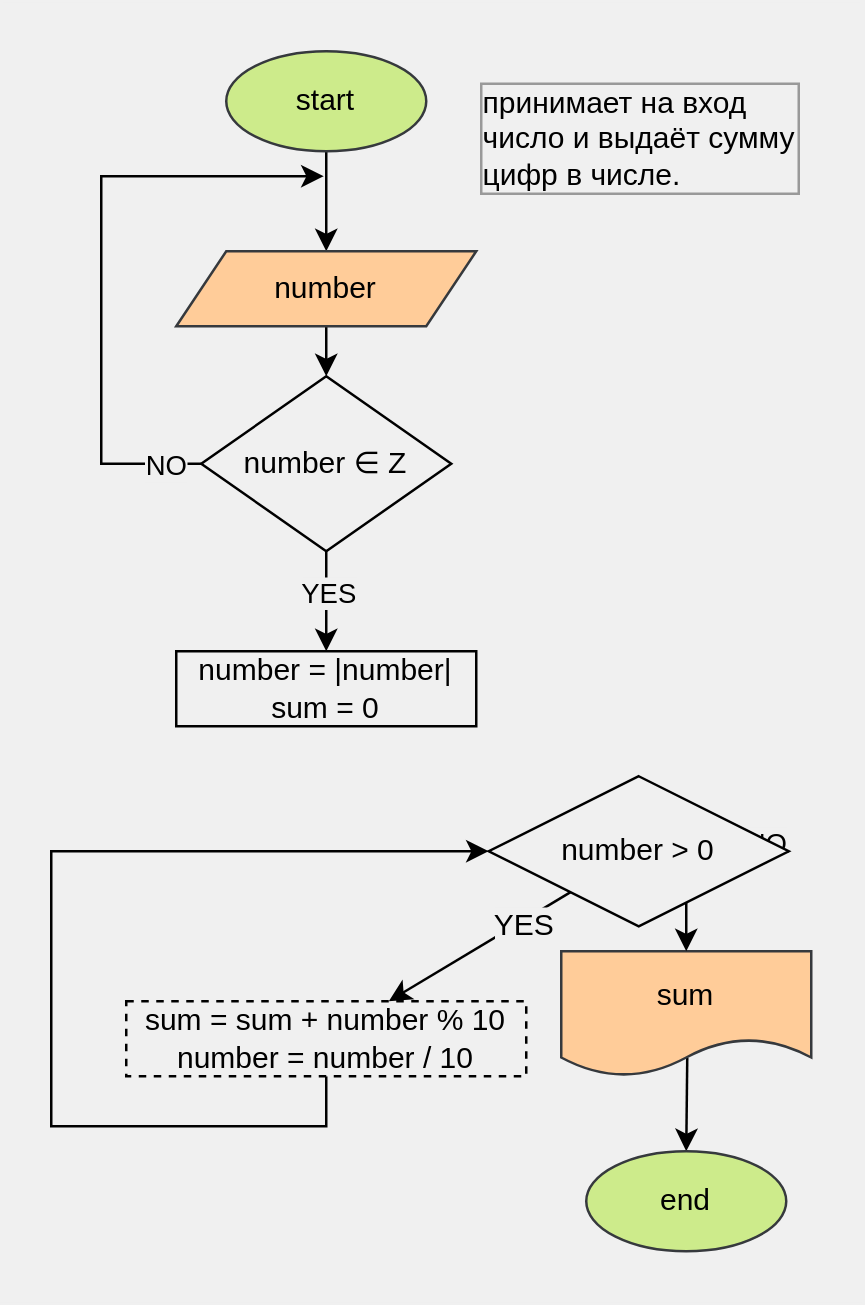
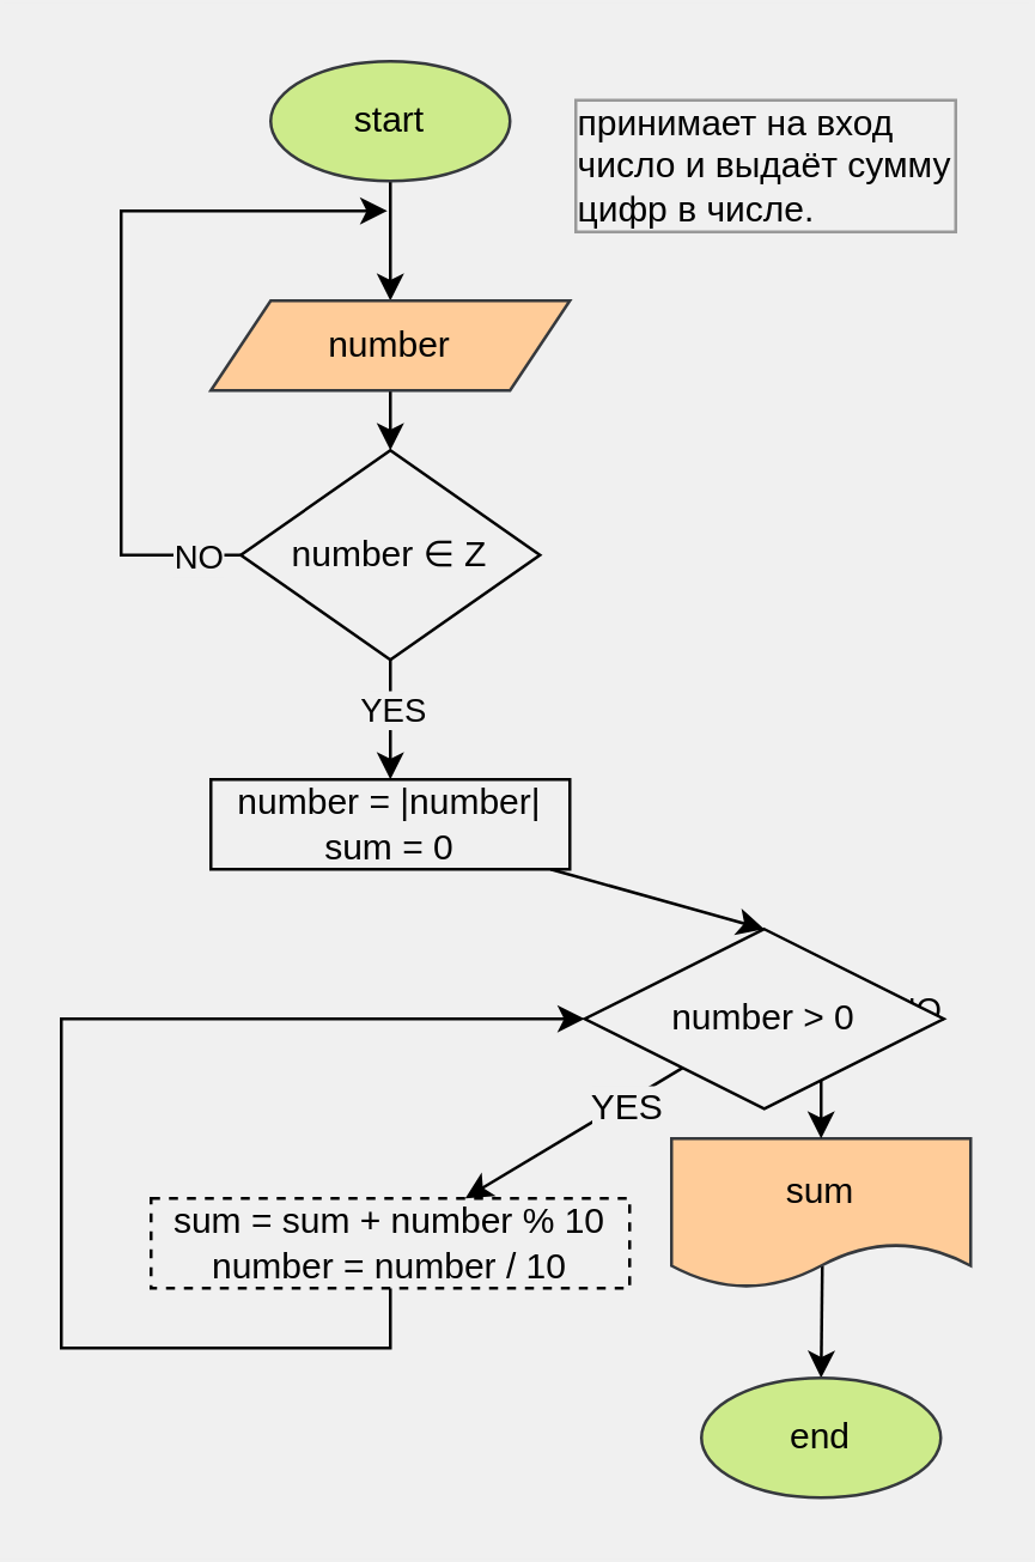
  <mxCell id="0" />
  <mxCell id="1" parent="0" />
  <mxCell id="2" value="" style="edgeStyle=none;html=1;rounded=0;strokeColor=#000000;" parent="1" source="3" target="5" edge="1"><mxGeometry relative="1" as="geometry" /></mxCell>
  <mxCell id="3" value="start" style="ellipse;whiteSpace=wrap;html=1;fillColor=#cdeb8b;strokeColor=#36393d;fontColor=#000000;" parent="1" vertex="1"><mxGeometry x="90" y="20" width="80" height="40" as="geometry" /></mxCell>
  <mxCell id="4" value="" style="edgeStyle=none;html=1;rounded=0;strokeColor=#000000;" parent="1" source="5" target="10" edge="1"><mxGeometry relative="1" as="geometry" /></mxCell>
  <mxCell id="5" value="number" style="shape=parallelogram;perimeter=parallelogramPerimeter;whiteSpace=wrap;html=1;fixedSize=1;fillColor=#ffcc99;strokeColor=#36393d;fontColor=#000000;" parent="1" vertex="1"><mxGeometry x="70" y="100" width="120" height="30" as="geometry" /></mxCell>
  <mxCell id="6" style="edgeStyle=none;html=1;exitX=0;exitY=0.5;exitDx=0;exitDy=0;rounded=0;strokeColor=#000000;" parent="1" edge="1" source="10"><mxGeometry relative="1" as="geometry"><mxPoint x="129" y="70" as="targetPoint" /><mxPoint x="49" y="185" as="sourcePoint" /><Array as="points"><mxPoint x="40" y="185" /><mxPoint x="40" y="70" /></Array></mxGeometry></mxCell>
  <mxCell id="7" value="NO" style="edgeLabel;html=1;align=center;verticalAlign=middle;resizable=0;points=[];fontColor=#000000;labelBackgroundColor=#F0F0F0;" parent="6" vertex="1" connectable="0"><mxGeometry x="-0.835" y="-1" relative="1" as="geometry"><mxPoint x="5" y="1" as="offset" /></mxGeometry></mxCell>
  <mxCell id="8" value="" style="edgeStyle=none;rounded=0;html=1;fontColor=#000000;strokeColor=#000000;entryX=0.5;entryY=0;entryDx=0;entryDy=0;" parent="1" source="10" target="20" edge="1"><mxGeometry relative="1" as="geometry"><mxPoint x="130" y="260" as="targetPoint" /></mxGeometry></mxCell>
  <mxCell id="9" value="YES" style="edgeLabel;html=1;align=center;verticalAlign=middle;resizable=0;points=[];fontColor=#000000;labelBackgroundColor=#F0F0F0;" parent="8" vertex="1" connectable="0"><mxGeometry x="-0.562" y="1" relative="1" as="geometry"><mxPoint x="-1" y="7" as="offset" /></mxGeometry></mxCell>
  <mxCell id="10" value="number ∈ Z" style="rhombus;whiteSpace=wrap;fontColor=#000000;fillColor=#F0F0F0;strokeColor=#000000;" parent="1" vertex="1"><mxGeometry x="80" y="150" width="100" height="70" as="geometry" /></mxCell>
  <mxCell id="11" value="принимает на вход число и выдаёт сумму цифр в числе." style="text;strokeColor=none;fillColor=none;align=left;verticalAlign=middle;rounded=0;labelBackgroundColor=#F0F0F0;fontColor=#000000;labelBorderColor=#999999;whiteSpace=wrap;" parent="1" vertex="1"><mxGeometry x="190" y="30" width="130" height="50" as="geometry" /></mxCell>
  <mxCell id="12" value="" style="edgeStyle=none;rounded=0;html=1;fontColor=#000000;strokeColor=#000000;exitX=0.504;exitY=0.851;exitDx=0;exitDy=0;exitPerimeter=0;" parent="1" source="13" target="14" edge="1"><mxGeometry relative="1" as="geometry" /></mxCell>
  <mxCell id="13" value="sum" style="shape=document;whiteSpace=wrap;html=1;boundedLbl=1;labelBackgroundColor=none;strokeColor=#36393d;fillColor=#ffcc99;fontColor=#000000;" parent="1" vertex="1"><mxGeometry x="224" y="380" width="100" height="50" as="geometry" /></mxCell>
  <mxCell id="14" value="end" style="ellipse;whiteSpace=wrap;html=1;fillColor=#cdeb8b;strokeColor=#36393d;fontColor=#000000;" parent="1" vertex="1"><mxGeometry x="234" y="460" width="80" height="40" as="geometry" /></mxCell>
  <mxCell id="15" value="" style="edgeStyle=none;rounded=0;html=1;fontFamily=Helvetica;fontSize=12;fontColor=#000000;strokeColor=#000000;exitX=1;exitY=0.5;exitDx=0;exitDy=0;entryX=0.5;entryY=0;entryDx=0;entryDy=0;" parent="1" source="23" target="13" edge="1"><mxGeometry relative="1" as="geometry"><Array as="points"><mxPoint x="274" y="340" /></Array><mxPoint x="210" y="340" as="sourcePoint" /></mxGeometry></mxCell>
  <mxCell id="16" value="NO" style="edgeLabel;html=1;align=center;verticalAlign=middle;resizable=0;points=[];labelBackgroundColor=#F0F0F0;fontColor=#000000;" vertex="1" connectable="0" parent="15"><mxGeometry x="-0.691" y="-2" relative="1" as="geometry"><mxPoint x="3" y="-2" as="offset" /></mxGeometry></mxCell>
  <mxCell id="17" style="edgeStyle=none;rounded=0;html=1;exitX=0.5;exitY=1;exitDx=0;exitDy=0;entryX=0;entryY=0.5;entryDx=0;entryDy=0;fontFamily=Helvetica;fontSize=12;fontColor=#000000;strokeColor=#000000;" parent="1" source="18" target="23" edge="1"><mxGeometry relative="1" as="geometry"><Array as="points"><mxPoint x="130" y="450" /><mxPoint x="20" y="450" /><mxPoint x="20" y="340" /></Array><mxPoint x="50" y="425" as="targetPoint" /></mxGeometry></mxCell>
  <mxCell id="18" value="sum = sum + number % 10&lt;br&gt;number = number / 10" style="whiteSpace=wrap;html=1;fillColor=#F0F0F0;strokeColor=#000000;fontColor=#000000;dashed=1;" parent="1" vertex="1"><mxGeometry x="50" y="400" width="160" height="30" as="geometry" /></mxCell>
+ <mxCell id="19" value="" style="edgeStyle=none;rounded=0;html=1;fontFamily=Helvetica;fontSize=12;fontColor=#000000;strokeColor=#000000;entryX=0.5;entryY=0;entryDx=0;entryDy=0;" parent="1" source="20" edge="1" target="23"><mxGeometry relative="1" as="geometry"><mxPoint x="130" y="320" as="targetPoint" /></mxGeometry></mxCell>
  <mxCell id="20" value="number = |number|&lt;br&gt;sum = 0" style="whiteSpace=wrap;html=1;fillColor=#F0F0F0;strokeColor=#000000;fontColor=#000000;" parent="1" vertex="1"><mxGeometry x="70" y="260" width="120" height="30" as="geometry" /></mxCell>
  <mxCell id="21" value="" style="edgeStyle=none;html=1;fontColor=#000000;rounded=0;strokeColor=#000000;" edge="1" parent="1" source="23" target="18"><mxGeometry relative="1" as="geometry" /></mxCell>
  <mxCell id="22" value="YES" style="edgeLabel;html=1;align=center;verticalAlign=middle;resizable=0;points=[];fontSize=12;fontFamily=Helvetica;fontColor=#000000;labelBackgroundColor=#F0F0F0;" vertex="1" connectable="0" parent="21"><mxGeometry x="-0.479" relative="1" as="geometry"><mxPoint y="2" as="offset" /></mxGeometry></mxCell>
  <mxCell id="23" value="number &gt; 0" style="rhombus;whiteSpace=wrap;fontColor=#000000;fillColor=#F0F0F0;strokeColor=#000000;" vertex="1" parent="1"><mxGeometry x="195" y="310" width="120" height="60" as="geometry" /></mxCell>
